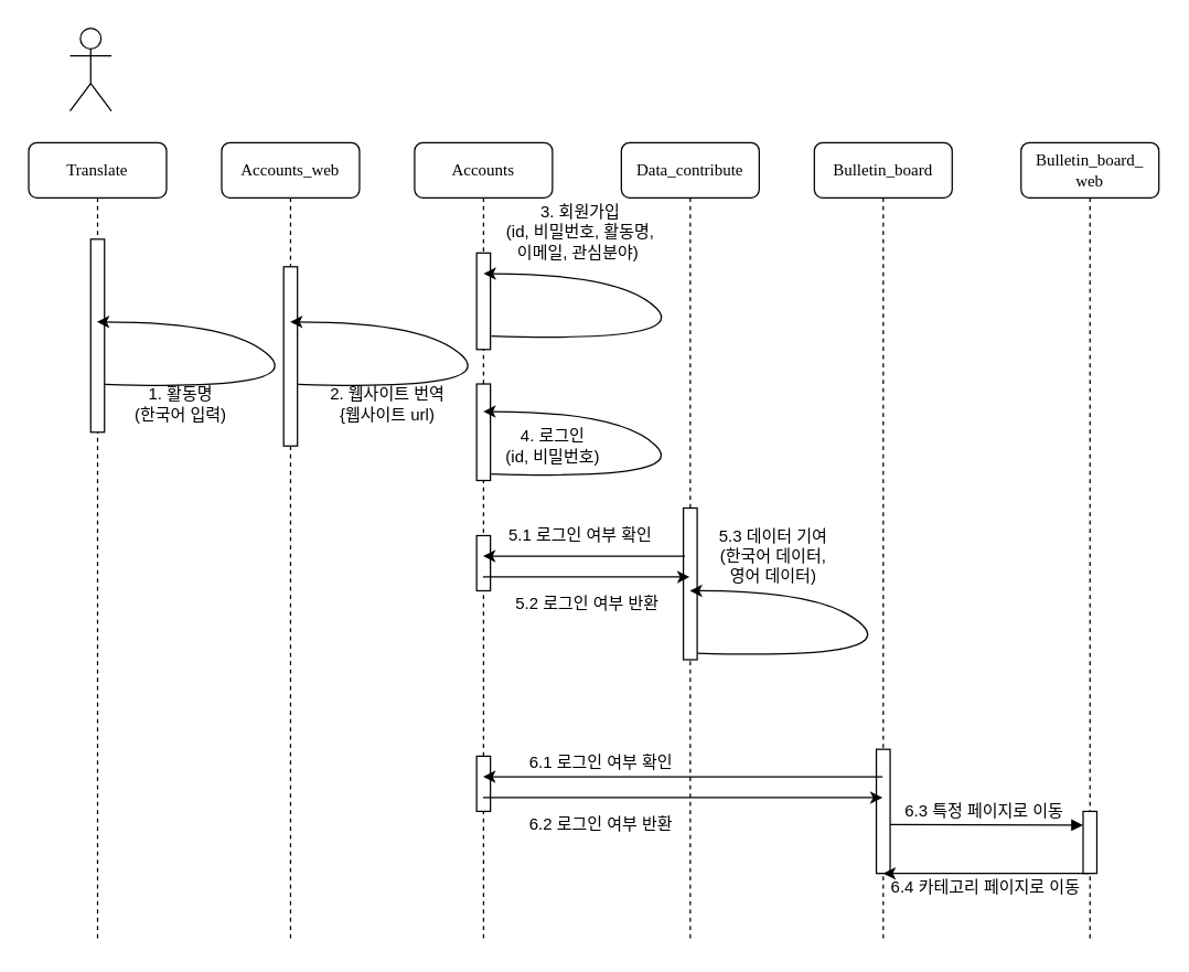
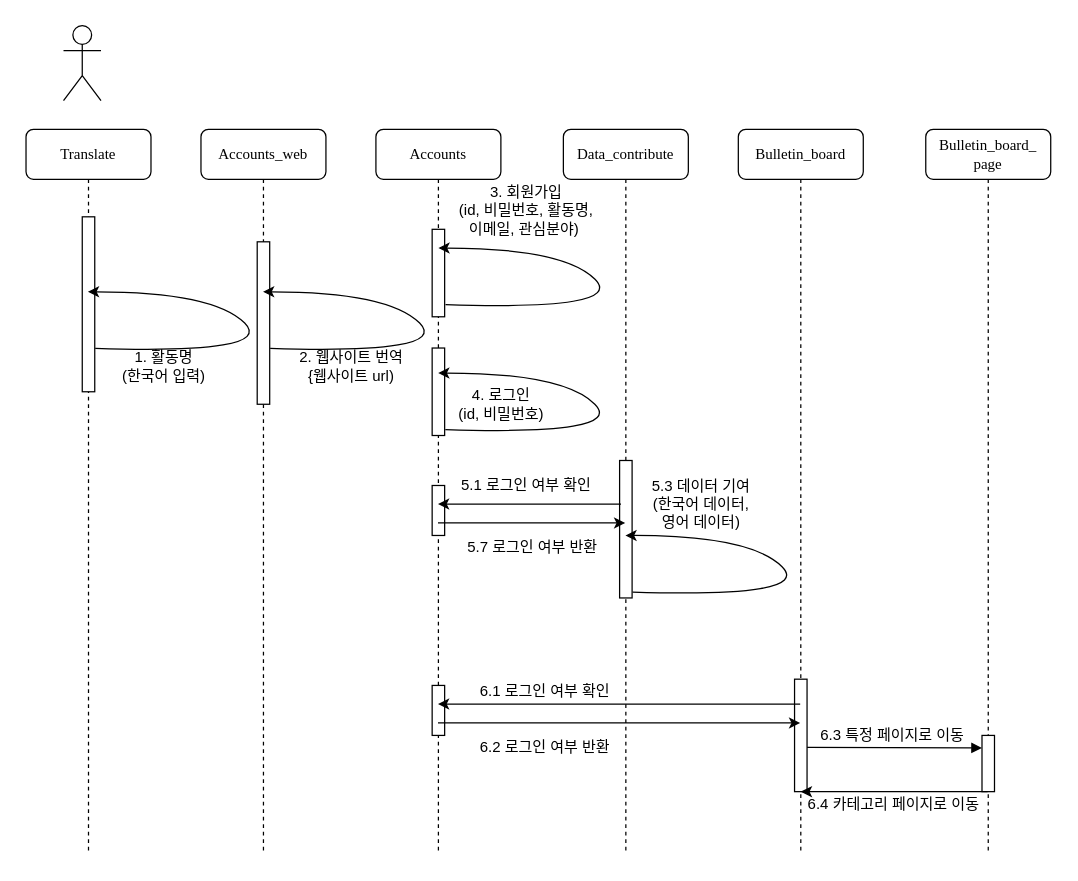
  <mxCell id="0" />
  <mxCell id="1" parent="0" />
  <mxCell id="2" value="Bulletin_board" style="shape=umlLifeline;perimeter=lifelinePerimeter;whiteSpace=wrap;html=1;container=1;collapsible=0;recursiveResize=0;outlineConnect=0;rounded=1;shadow=0;comic=0;labelBackgroundColor=none;strokeWidth=1;fontFamily=Verdana;fontSize=12;align=center;" parent="1" vertex="1"><mxGeometry x="590" y="103" width="100" height="580" as="geometry" /></mxCell>
  <mxCell id="3" value="" style="html=1;points=[];perimeter=orthogonalPerimeter;rounded=0;shadow=0;comic=0;labelBackgroundColor=none;strokeWidth=1;fontFamily=Verdana;fontSize=12;align=center;" parent="2" vertex="1"><mxGeometry x="45" y="440" width="10" height="90" as="geometry" /></mxCell>
  <mxCell id="4" value="Accounts" style="shape=umlLifeline;perimeter=lifelinePerimeter;whiteSpace=wrap;html=1;container=1;collapsible=0;recursiveResize=0;outlineConnect=0;rounded=1;shadow=0;comic=0;labelBackgroundColor=none;strokeWidth=1;fontFamily=Verdana;fontSize=12;align=center;" parent="1" vertex="1"><mxGeometry x="300" y="103" width="100" height="580" as="geometry" /></mxCell>
  <mxCell id="5" value="" style="html=1;points=[];perimeter=orthogonalPerimeter;rounded=0;shadow=0;comic=0;labelBackgroundColor=none;strokeWidth=1;fontFamily=Verdana;fontSize=12;align=center;" parent="4" vertex="1"><mxGeometry x="45" y="80" width="10" height="70" as="geometry" /></mxCell>
  <mxCell id="6" value="" style="html=1;points=[];perimeter=orthogonalPerimeter;rounded=0;shadow=0;comic=0;labelBackgroundColor=none;strokeWidth=1;fontFamily=Verdana;fontSize=12;align=center;" vertex="1" parent="4"><mxGeometry x="45" y="285" width="10" height="40" as="geometry" /></mxCell>
- <mxCell id="7" value="Bulletin_board_&lt;br&gt;web" style="shape=umlLifeline;perimeter=lifelinePerimeter;whiteSpace=wrap;html=1;container=1;collapsible=0;recursiveResize=0;outlineConnect=0;rounded=1;shadow=0;comic=0;labelBackgroundColor=none;strokeWidth=1;fontFamily=Verdana;fontSize=12;align=center;" parent="1" vertex="1"><mxGeometry x="740" y="103" width="100" height="580" as="geometry" /></mxCell>
+ <mxCell id="7" value="Bulletin_board_&lt;br&gt;page" style="shape=umlLifeline;perimeter=lifelinePerimeter;whiteSpace=wrap;html=1;container=1;collapsible=0;recursiveResize=0;outlineConnect=0;rounded=1;shadow=0;comic=0;labelBackgroundColor=none;strokeWidth=1;fontFamily=Verdana;fontSize=12;align=center;" parent="1" vertex="1"><mxGeometry x="740" y="103" width="100" height="580" as="geometry" /></mxCell>
  <mxCell id="8" value="" style="html=1;points=[];perimeter=orthogonalPerimeter;rounded=0;shadow=0;comic=0;labelBackgroundColor=none;strokeWidth=1;fontFamily=Verdana;fontSize=12;align=center;" parent="7" vertex="1"><mxGeometry x="45" y="485" width="10" height="45" as="geometry" /></mxCell>
  <mxCell id="9" value="dispatch" style="verticalAlign=bottom;endArrow=block;labelBackgroundColor=none;fontFamily=Verdana;fontSize=12;edgeStyle=elbowEdgeStyle;elbow=vertical;align=center;fontColor=#FFFFFF;" parent="1" edge="1"><mxGeometry relative="1" as="geometry"><mxPoint x="645" y="597.58" as="sourcePoint" /><mxPoint x="785" y="597.58" as="targetPoint" /></mxGeometry></mxCell>
  <mxCell id="10" value="Translate" style="shape=umlLifeline;perimeter=lifelinePerimeter;whiteSpace=wrap;html=1;container=1;collapsible=0;recursiveResize=0;outlineConnect=0;rounded=1;shadow=0;comic=0;labelBackgroundColor=none;strokeWidth=1;fontFamily=Verdana;fontSize=12;align=center;" parent="1" vertex="1"><mxGeometry x="20" y="103" width="100" height="580" as="geometry" /></mxCell>
  <mxCell id="11" value="" style="html=1;points=[];perimeter=orthogonalPerimeter;rounded=0;shadow=0;comic=0;labelBackgroundColor=none;strokeWidth=1;fontFamily=Verdana;fontSize=12;align=center;" parent="10" vertex="1"><mxGeometry x="45" y="70" width="10" height="140" as="geometry" /></mxCell>
  <mxCell id="12" value="" style="curved=1;endArrow=classic;html=1;exitX=1.037;exitY=0.752;exitDx=0;exitDy=0;exitPerimeter=0;" edge="1" parent="10" source="11" target="10"><mxGeometry width="50" height="50" relative="1" as="geometry"><mxPoint x="150" y="180" as="sourcePoint" /><mxPoint x="200" y="130" as="targetPoint" /><Array as="points"><mxPoint x="200" y="180" /><mxPoint x="150" y="130" /></Array></mxGeometry></mxCell>
  <mxCell id="13" value="&lt;font color=&quot;#000000&quot;&gt;&lt;br&gt;&lt;/font&gt;" style="text;html=1;resizable=0;points=[];autosize=1;align=left;verticalAlign=top;spacingTop=-4;fontColor=#FFFFFF;" parent="1" vertex="1"><mxGeometry x="80" y="173" width="20" height="10" as="geometry" /></mxCell>
  <mxCell id="14" value="&lt;font color=&quot;#000000&quot;&gt;6.3 특정 페이지로 이동&lt;/font&gt;" style="text;html=1;resizable=0;points=[];autosize=1;align=left;verticalAlign=top;spacingTop=-4;fontColor=#FFFFFF;" parent="1" vertex="1"><mxGeometry x="654" y="578" width="140" height="10" as="geometry" /></mxCell>
  <mxCell id="15" value="Actor" style="shape=umlActor;verticalLabelPosition=bottom;labelBackgroundColor=#ffffff;verticalAlign=top;html=1;outlineConnect=0;fontFamily=Verdana;fontSize=12;fontColor=#FFFFFF;" parent="1" vertex="1"><mxGeometry x="50" y="20" width="30" height="60" as="geometry" /></mxCell>
  <mxCell id="16" value="Accounts_web" style="shape=umlLifeline;perimeter=lifelinePerimeter;whiteSpace=wrap;html=1;container=1;collapsible=0;recursiveResize=0;outlineConnect=0;rounded=1;shadow=0;comic=0;labelBackgroundColor=none;strokeWidth=1;fontFamily=Verdana;fontSize=12;align=center;" parent="1" vertex="1"><mxGeometry x="160" y="103" width="100" height="580" as="geometry" /></mxCell>
  <mxCell id="17" value="" style="html=1;points=[];perimeter=orthogonalPerimeter;rounded=0;shadow=0;comic=0;labelBackgroundColor=none;strokeWidth=1;fontFamily=Verdana;fontSize=12;align=center;" parent="16" vertex="1"><mxGeometry x="45" y="90" width="10" height="130" as="geometry" /></mxCell>
  <mxCell id="18" value="Data_contribute" style="shape=umlLifeline;perimeter=lifelinePerimeter;whiteSpace=wrap;html=1;container=1;collapsible=0;recursiveResize=0;outlineConnect=0;rounded=1;shadow=0;comic=0;labelBackgroundColor=none;strokeWidth=1;fontFamily=Verdana;fontSize=12;align=center;" parent="1" vertex="1"><mxGeometry x="450" y="103" width="100" height="580" as="geometry" /></mxCell>
  <mxCell id="19" value="" style="html=1;points=[];perimeter=orthogonalPerimeter;rounded=0;shadow=0;comic=0;labelBackgroundColor=none;strokeWidth=1;fontFamily=Verdana;fontSize=12;align=center;" parent="18" vertex="1"><mxGeometry x="45" y="265" width="10" height="110" as="geometry" /></mxCell>
  <mxCell id="20" value="" style="curved=1;endArrow=classic;html=1;exitX=1.037;exitY=0.752;exitDx=0;exitDy=0;exitPerimeter=0;" edge="1" parent="1"><mxGeometry width="50" height="50" relative="1" as="geometry"><mxPoint x="215.37" y="278.28" as="sourcePoint" /><mxPoint x="209.667" y="233" as="targetPoint" /><Array as="points"><mxPoint x="360" y="283" /><mxPoint x="310" y="233" /></Array></mxGeometry></mxCell>
  <mxCell id="21" value="1. 활동명&lt;br&gt;(한국어 입력)" style="text;html=1;align=center;verticalAlign=middle;resizable=0;points=[];autosize=1;" vertex="1" parent="1"><mxGeometry x="85" y="278" width="90" height="30" as="geometry" /></mxCell>
  <mxCell id="22" value="2. 웹사이트 번역&lt;br&gt;{웹사이트 url)" style="text;html=1;align=center;verticalAlign=middle;resizable=0;points=[];autosize=1;" vertex="1" parent="1"><mxGeometry x="230" y="278" width="100" height="30" as="geometry" /></mxCell>
  <mxCell id="23" value="" style="curved=1;endArrow=classic;html=1;exitX=1.037;exitY=0.752;exitDx=0;exitDy=0;exitPerimeter=0;" edge="1" parent="1"><mxGeometry width="50" height="50" relative="1" as="geometry"><mxPoint x="355.7" y="243.28" as="sourcePoint" /><mxPoint x="349.997" y="198" as="targetPoint" /><Array as="points"><mxPoint x="500.33" y="248" /><mxPoint x="450.33" y="198" /></Array></mxGeometry></mxCell>
  <mxCell id="24" value="3. 회원가입&lt;br&gt;(id, 비밀번호, 활동명, &lt;br&gt;이메일, 관심분야)&amp;nbsp;" style="text;html=1;align=center;verticalAlign=middle;resizable=0;points=[];autosize=1;" vertex="1" parent="1"><mxGeometry x="355" y="143" width="130" height="50" as="geometry" /></mxCell>
  <mxCell id="25" value="" style="html=1;points=[];perimeter=orthogonalPerimeter;rounded=0;shadow=0;comic=0;labelBackgroundColor=none;strokeWidth=1;fontFamily=Verdana;fontSize=12;align=center;" vertex="1" parent="1"><mxGeometry x="345" y="278" width="10" height="70" as="geometry" /></mxCell>
  <mxCell id="26" value="4. 로그인&lt;br&gt;(id, 비밀번호)" style="text;html=1;align=center;verticalAlign=middle;resizable=0;points=[];autosize=1;" vertex="1" parent="1"><mxGeometry x="355" y="308" width="90" height="30" as="geometry" /></mxCell>
  <mxCell id="27" value="" style="curved=1;endArrow=classic;html=1;exitX=1.037;exitY=0.752;exitDx=0;exitDy=0;exitPerimeter=0;" edge="1" parent="1"><mxGeometry width="50" height="50" relative="1" as="geometry"><mxPoint x="355.54" y="343.28" as="sourcePoint" /><mxPoint x="349.837" y="298" as="targetPoint" /><Array as="points"><mxPoint x="500.17" y="348" /><mxPoint x="450.17" y="298" /></Array></mxGeometry></mxCell>
  <mxCell id="28" value="" style="endArrow=classic;html=1;exitX=0.111;exitY=0.317;exitDx=0;exitDy=0;exitPerimeter=0;" edge="1" parent="1" source="19"><mxGeometry width="50" height="50" relative="1" as="geometry"><mxPoint x="470" y="408" as="sourcePoint" /><mxPoint x="349.667" y="402.87" as="targetPoint" /></mxGeometry></mxCell>
  <mxCell id="29" value="5.1 로그인 여부 확인" style="text;html=1;align=center;verticalAlign=middle;resizable=0;points=[];autosize=1;" vertex="1" parent="1"><mxGeometry x="355" y="378" width="130" height="20" as="geometry" /></mxCell>
  <mxCell id="30" value="" style="endArrow=classic;html=1;" edge="1" parent="1"><mxGeometry width="50" height="50" relative="1" as="geometry"><mxPoint x="349.667" y="418" as="sourcePoint" /><mxPoint x="499.5" y="418" as="targetPoint" /><Array as="points"><mxPoint x="480" y="418" /></Array></mxGeometry></mxCell>
- <mxCell id="31" value="5.2 로그인 여부 반환" style="text;html=1;align=center;verticalAlign=middle;resizable=0;points=[];autosize=1;" vertex="1" parent="1"><mxGeometry x="360" y="428" width="130" height="20" as="geometry" /></mxCell>
+ <mxCell id="31" value="5.7 로그인 여부 반환" style="text;html=1;align=center;verticalAlign=middle;resizable=0;points=[];autosize=1;" vertex="1" parent="1"><mxGeometry x="360" y="428" width="130" height="20" as="geometry" /></mxCell>
  <mxCell id="32" value="" style="curved=1;endArrow=classic;html=1;exitX=1.037;exitY=0.752;exitDx=0;exitDy=0;exitPerimeter=0;" edge="1" parent="1"><mxGeometry width="50" height="50" relative="1" as="geometry"><mxPoint x="505.37" y="473.28" as="sourcePoint" /><mxPoint x="499.667" y="428" as="targetPoint" /><Array as="points"><mxPoint x="650" y="478" /><mxPoint x="600" y="428" /></Array></mxGeometry></mxCell>
  <mxCell id="33" value="5.3 데이터 기여&lt;br&gt;(한국어 데이터, &lt;br&gt;영어 데이터)" style="text;html=1;align=center;verticalAlign=middle;resizable=0;points=[];autosize=1;" vertex="1" parent="1"><mxGeometry x="510" y="378" width="100" height="50" as="geometry" /></mxCell>
  <mxCell id="34" value="" style="html=1;points=[];perimeter=orthogonalPerimeter;rounded=0;shadow=0;comic=0;labelBackgroundColor=none;strokeWidth=1;fontFamily=Verdana;fontSize=12;align=center;" vertex="1" parent="1"><mxGeometry x="345" y="548" width="10" height="40" as="geometry" /></mxCell>
  <mxCell id="35" value="" style="endArrow=classic;html=1;" edge="1" parent="1" source="2"><mxGeometry width="50" height="50" relative="1" as="geometry"><mxPoint x="496.11" y="562.87" as="sourcePoint" /><mxPoint x="349.667" y="562.87" as="targetPoint" /></mxGeometry></mxCell>
  <mxCell id="36" value="" style="endArrow=classic;html=1;" edge="1" parent="1" target="2"><mxGeometry width="50" height="50" relative="1" as="geometry"><mxPoint x="349.667" y="578" as="sourcePoint" /><mxPoint x="499.5" y="578" as="targetPoint" /><Array as="points"><mxPoint x="480" y="578" /></Array></mxGeometry></mxCell>
  <mxCell id="37" value="6.2 로그인 여부 반환" style="text;html=1;align=center;verticalAlign=middle;resizable=0;points=[];autosize=1;" vertex="1" parent="1"><mxGeometry x="370" y="588" width="130" height="20" as="geometry" /></mxCell>
  <mxCell id="38" value="6.1 로그인 여부 확인" style="text;html=1;align=center;verticalAlign=middle;resizable=0;points=[];autosize=1;" vertex="1" parent="1"><mxGeometry x="370" y="543" width="130" height="20" as="geometry" /></mxCell>
  <mxCell id="39" value="" style="endArrow=classic;html=1;" edge="1" parent="1" source="7"><mxGeometry width="50" height="50" relative="1" as="geometry"><mxPoint x="440" y="553" as="sourcePoint" /><mxPoint x="640" y="633" as="targetPoint" /></mxGeometry></mxCell>
  <mxCell id="40" value="6.4 카테고리 페이지로 이동" style="text;html=1;align=center;verticalAlign=middle;resizable=0;points=[];autosize=1;" vertex="1" parent="1"><mxGeometry x="634" y="633" width="160" height="20" as="geometry" /></mxCell>
